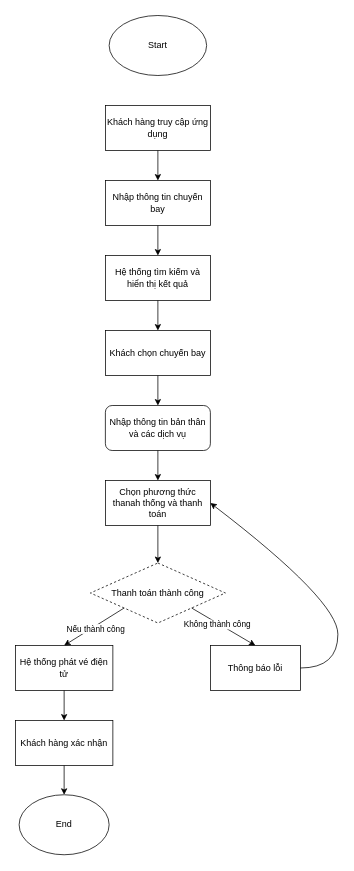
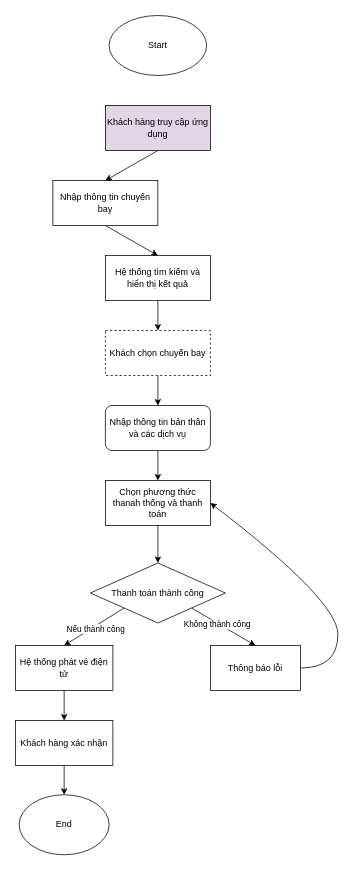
  <mxCell id="0" />
  <mxCell id="1" parent="0" />
  <mxCell id="2" value="Start" style="ellipse;whiteSpace=wrap;html=1;" vertex="1" parent="1"><mxGeometry x="145" y="20" width="130" height="80" as="geometry" /></mxCell>
- <mxCell id="3" value="Khách hàng truy cập ứng dụng" style="rounded=0;whiteSpace=wrap;html=1;" vertex="1" parent="1"><mxGeometry x="140" y="140" width="140" height="60" as="geometry" /></mxCell>
- <mxCell id="4" value="Nhập thông tin chuyến bay" style="rounded=0;whiteSpace=wrap;html=1;" vertex="1" parent="1"><mxGeometry x="140" y="240" width="140" height="60" as="geometry" /></mxCell>
+ <mxCell id="3" value="Khách hàng truy cập ứng dụng" style="rounded=0;whiteSpace=wrap;html=1;fillColor=#e1d5e7;" vertex="1" parent="1"><mxGeometry x="140" y="140" width="140" height="60" as="geometry" /></mxCell>
+ <mxCell id="4" value="Nhập thông tin chuyến bay" style="rounded=0;whiteSpace=wrap;html=1;" vertex="1" parent="1"><mxGeometry x="70" y="240" width="140" height="60" as="geometry" /></mxCell>
  <mxCell id="5" value="Hệ thống tìm kiếm và hiển thị kết quả" style="rounded=0;whiteSpace=wrap;html=1;" vertex="1" parent="1"><mxGeometry x="140" y="340" width="140" height="60" as="geometry" /></mxCell>
- <mxCell id="6" value="Khách chọn chuyến bay" style="rounded=0;whiteSpace=wrap;html=1;" vertex="1" parent="1"><mxGeometry x="140" y="440" width="140" height="60" as="geometry" /></mxCell>
+ <mxCell id="6" value="Khách chọn chuyến bay" style="rounded=0;whiteSpace=wrap;html=1;dashed=1;" vertex="1" parent="1"><mxGeometry x="140" y="440" width="140" height="60" as="geometry" /></mxCell>
  <mxCell id="7" value="Nhập thông tin bản thân và các dịch vụ" style="whiteSpace=wrap;html=1;rounded=1;" vertex="1" parent="1"><mxGeometry x="140" y="540" width="140" height="60" as="geometry" /></mxCell>
  <mxCell id="8" value="Chọn phương thức thanah thống và thanh toán" style="rounded=0;whiteSpace=wrap;html=1;" vertex="1" parent="1"><mxGeometry x="140" y="640" width="140" height="60" as="geometry" /></mxCell>
- <mxCell id="9" value="Thanh toán thành công" style="rhombus;whiteSpace=wrap;html=1;dashed=1;" vertex="1" parent="1"><mxGeometry x="120" y="750" width="180" height="80" as="geometry" /></mxCell>
+ <mxCell id="9" value="Thanh toán thành công" style="rhombus;whiteSpace=wrap;html=1;" vertex="1" parent="1"><mxGeometry x="120" y="750" width="180" height="80" as="geometry" /></mxCell>
  <mxCell id="10" value="Hệ thống phát vé điện tử" style="rounded=0;whiteSpace=wrap;html=1;" vertex="1" parent="1"><mxGeometry x="20" y="860" width="130" height="60" as="geometry" /></mxCell>
  <mxCell id="11" value="Khách hàng xác nhận" style="rounded=0;whiteSpace=wrap;html=1;" vertex="1" parent="1"><mxGeometry x="20" y="960" width="130" height="60" as="geometry" /></mxCell>
  <mxCell id="12" value="End" style="ellipse;whiteSpace=wrap;html=1;" vertex="1" parent="1"><mxGeometry x="25" y="1059" width="120" height="80" as="geometry" /></mxCell>
  <mxCell id="13" value="Thông báo lỗi" style="rounded=0;whiteSpace=wrap;html=1;" vertex="1" parent="1"><mxGeometry x="280" y="860" width="120" height="60" as="geometry" /></mxCell>
  <mxCell id="14" value="" style="endArrow=classic;html=1;rounded=0;exitX=0.5;exitY=1;exitDx=0;exitDy=0;entryX=0.5;entryY=0;entryDx=0;entryDy=0;" edge="1" parent="1" source="3" target="4"><mxGeometry width="50" height="50" relative="1" as="geometry"><mxPoint x="200" y="200" as="sourcePoint" /><mxPoint x="250" y="150" as="targetPoint" /></mxGeometry></mxCell>
  <mxCell id="15" value="" style="endArrow=classic;html=1;rounded=0;exitX=0.5;exitY=1;exitDx=0;exitDy=0;entryX=0.5;entryY=0;entryDx=0;entryDy=0;" edge="1" parent="1" source="4" target="5"><mxGeometry width="50" height="50" relative="1" as="geometry"><mxPoint x="0" y="340" as="sourcePoint" /><mxPoint x="50" y="290" as="targetPoint" /></mxGeometry></mxCell>
  <mxCell id="16" value="" style="endArrow=classic;html=1;rounded=0;exitX=0.5;exitY=1;exitDx=0;exitDy=0;entryX=0.5;entryY=0;entryDx=0;entryDy=0;" edge="1" parent="1" source="5" target="6"><mxGeometry width="50" height="50" relative="1" as="geometry"><mxPoint x="20" y="500" as="sourcePoint" /><mxPoint x="70" y="450" as="targetPoint" /></mxGeometry></mxCell>
  <mxCell id="17" value="" style="endArrow=classic;html=1;rounded=0;exitX=0.5;exitY=1;exitDx=0;exitDy=0;" edge="1" parent="1" source="6" target="7"><mxGeometry width="50" height="50" relative="1" as="geometry"><mxPoint x="-20" y="580" as="sourcePoint" /><mxPoint x="30" y="530" as="targetPoint" /></mxGeometry></mxCell>
  <mxCell id="18" value="" style="endArrow=classic;html=1;rounded=0;exitX=0.5;exitY=1;exitDx=0;exitDy=0;entryX=0.5;entryY=0;entryDx=0;entryDy=0;" edge="1" parent="1" source="7" target="8"><mxGeometry width="50" height="50" relative="1" as="geometry"><mxPoint x="200" y="700" as="sourcePoint" /><mxPoint x="250" y="650" as="targetPoint" /></mxGeometry></mxCell>
  <mxCell id="19" value="" style="endArrow=classic;html=1;rounded=0;exitX=0.5;exitY=1;exitDx=0;exitDy=0;entryX=0.5;entryY=0;entryDx=0;entryDy=0;" edge="1" parent="1" source="8" target="9"><mxGeometry width="50" height="50" relative="1" as="geometry"><mxPoint x="20" y="770" as="sourcePoint" /><mxPoint x="70" y="720" as="targetPoint" /></mxGeometry></mxCell>
  <mxCell id="20" value="" style="endArrow=classic;html=1;rounded=0;exitX=0;exitY=1;exitDx=0;exitDy=0;entryX=0.5;entryY=0;entryDx=0;entryDy=0;" edge="1" parent="1" source="9" target="10"><mxGeometry width="50" height="50" relative="1" as="geometry"><mxPoint x="200" y="800" as="sourcePoint" /><mxPoint x="250" y="750" as="targetPoint" /></mxGeometry></mxCell>
  <mxCell id="21" value="Nếu thành công" style="edgeLabel;html=1;align=center;verticalAlign=middle;resizable=0;points=[];" vertex="1" connectable="0" parent="20"><mxGeometry x="-0.004" y="3" relative="1" as="geometry"><mxPoint as="offset" /></mxGeometry></mxCell>
  <mxCell id="22" value="" style="endArrow=classic;html=1;rounded=0;exitX=1;exitY=1;exitDx=0;exitDy=0;entryX=0.5;entryY=0;entryDx=0;entryDy=0;" edge="1" parent="1" source="9" target="13"><mxGeometry width="50" height="50" relative="1" as="geometry"><mxPoint x="400" y="810" as="sourcePoint" /><mxPoint x="450" y="760" as="targetPoint" /></mxGeometry></mxCell>
  <mxCell id="23" value="Không thành công" style="edgeLabel;html=1;align=center;verticalAlign=middle;resizable=0;points=[];" vertex="1" connectable="0" parent="22"><mxGeometry x="-0.192" y="-1" relative="1" as="geometry"><mxPoint as="offset" /></mxGeometry></mxCell>
  <mxCell id="24" value="" style="curved=1;endArrow=classic;html=1;rounded=0;entryX=1;entryY=0.5;entryDx=0;entryDy=0;" edge="1" parent="1" target="8"><mxGeometry width="50" height="50" relative="1" as="geometry"><mxPoint x="400" y="890" as="sourcePoint" /><mxPoint x="450" y="840" as="targetPoint" /><Array as="points"><mxPoint x="450" y="890" /><mxPoint x="450" y="800" /></Array></mxGeometry></mxCell>
  <mxCell id="25" value="" style="endArrow=classic;html=1;rounded=0;exitX=0.5;exitY=1;exitDx=0;exitDy=0;entryX=0.5;entryY=0;entryDx=0;entryDy=0;" edge="1" parent="1" source="10" target="11"><mxGeometry width="50" height="50" relative="1" as="geometry"><mxPoint x="170" y="970" as="sourcePoint" /><mxPoint x="220" y="920" as="targetPoint" /></mxGeometry></mxCell>
  <mxCell id="26" value="" style="endArrow=classic;html=1;rounded=0;exitX=0.5;exitY=1;exitDx=0;exitDy=0;entryX=0.5;entryY=0;entryDx=0;entryDy=0;" edge="1" parent="1" source="11" target="12"><mxGeometry width="50" height="50" relative="1" as="geometry"><mxPoint x="200" y="1100" as="sourcePoint" /><mxPoint x="250" y="1050" as="targetPoint" /></mxGeometry></mxCell>
